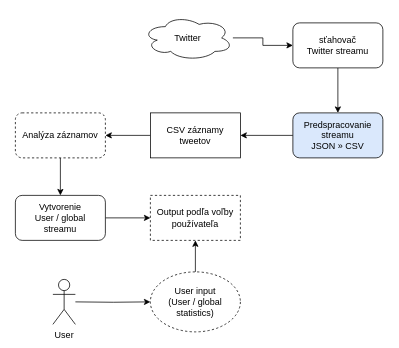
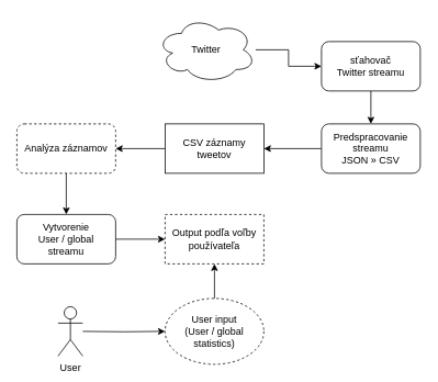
  <mxCell id="0" />
  <mxCell id="1" parent="0" />
  <mxCell id="2" value="" style="edgeStyle=orthogonalEdgeStyle;rounded=0;orthogonalLoop=1;jettySize=auto;html=1;" edge="1" parent="1" source="3" target="5"><mxGeometry relative="1" as="geometry" /></mxCell>
- <mxCell id="3" value="Twitter" style="ellipse;shape=cloud;whiteSpace=wrap;html=1;" vertex="1" parent="1"><mxGeometry x="190" y="20" width="120" height="60" as="geometry" /></mxCell>
+ <mxCell id="3" value="Twitter" style="ellipse;shape=cloud;whiteSpace=wrap;html=1;" vertex="1" parent="1"><mxGeometry x="190" y="20" width="120" height="80" as="geometry" /></mxCell>
  <mxCell id="4" value="" style="edgeStyle=orthogonalEdgeStyle;rounded=0;orthogonalLoop=1;jettySize=auto;html=1;" edge="1" parent="1" source="5" target="7"><mxGeometry relative="1" as="geometry" /></mxCell>
- <mxCell id="5" value="sťahovač &lt;br&gt;Twitter streamu" style="rounded=1;whiteSpace=wrap;html=1;" vertex="1" parent="1"><mxGeometry x="390" y="30" width="120" height="60" as="geometry" /></mxCell>
+ <mxCell id="5" value="sťahovač &lt;br&gt;Twitter streamu" style="rounded=1;whiteSpace=wrap;html=1;" vertex="1" parent="1"><mxGeometry x="390" y="50" width="120" height="60" as="geometry" /></mxCell>
  <mxCell id="6" value="" style="edgeStyle=orthogonalEdgeStyle;rounded=0;orthogonalLoop=1;jettySize=auto;html=1;" edge="1" parent="1" source="7" target="9"><mxGeometry relative="1" as="geometry" /></mxCell>
- <mxCell id="7" value="Predspracovanie streamu&lt;br&gt;JSON&amp;nbsp;» CSV" style="rounded=1;whiteSpace=wrap;html=1;fillColor=#dae8fc;" vertex="1" parent="1"><mxGeometry x="390" y="150" width="120" height="60" as="geometry" /></mxCell>
+ <mxCell id="7" value="Predspracovanie streamu&lt;br&gt;JSON&amp;nbsp;» CSV" style="rounded=1;whiteSpace=wrap;html=1;" vertex="1" parent="1"><mxGeometry x="390" y="150" width="120" height="60" as="geometry" /></mxCell>
  <mxCell id="8" value="" style="edgeStyle=orthogonalEdgeStyle;rounded=0;orthogonalLoop=1;jettySize=auto;html=1;" edge="1" parent="1" source="9" target="15"><mxGeometry relative="1" as="geometry" /></mxCell>
  <mxCell id="9" value="CSV záznamy&lt;br&gt;tweetov" style="rounded=0;whiteSpace=wrap;html=1;" vertex="1" parent="1"><mxGeometry x="200" y="150" width="120" height="60" as="geometry" /></mxCell>
  <mxCell id="10" value="" style="edgeStyle=orthogonalEdgeStyle;rounded=0;orthogonalLoop=1;jettySize=auto;html=1;" edge="1" parent="1" target="13"><mxGeometry relative="1" as="geometry"><mxPoint x="100" y="402" as="sourcePoint" /></mxGeometry></mxCell>
  <mxCell id="11" value="User" style="shape=umlActor;verticalLabelPosition=bottom;verticalAlign=top;html=1;outlineConnect=0;" vertex="1" parent="1"><mxGeometry x="70" y="372" width="30" height="60" as="geometry" /></mxCell>
  <mxCell id="12" value="" style="edgeStyle=orthogonalEdgeStyle;rounded=0;orthogonalLoop=1;jettySize=auto;html=1;" edge="1" parent="1" source="13" target="18"><mxGeometry relative="1" as="geometry" /></mxCell>
  <mxCell id="13" value="User input&lt;br&gt;(User / global&lt;br&gt;statistics)" style="ellipse;whiteSpace=wrap;html=1;dashed=1;" vertex="1" parent="1"><mxGeometry x="200" y="362" width="120" height="80" as="geometry" /></mxCell>
  <mxCell id="14" value="" style="edgeStyle=orthogonalEdgeStyle;rounded=0;orthogonalLoop=1;jettySize=auto;html=1;" edge="1" parent="1" source="15" target="17"><mxGeometry relative="1" as="geometry" /></mxCell>
  <mxCell id="15" value="Analýza záznamov" style="rounded=1;whiteSpace=wrap;html=1;dashed=1;" vertex="1" parent="1"><mxGeometry x="20" y="150" width="120" height="60" as="geometry" /></mxCell>
  <mxCell id="16" value="" style="edgeStyle=orthogonalEdgeStyle;rounded=0;orthogonalLoop=1;jettySize=auto;html=1;" edge="1" parent="1" source="17" target="18"><mxGeometry relative="1" as="geometry" /></mxCell>
  <mxCell id="17" value="Vytvorenie &lt;br&gt;User / global&lt;br&gt;streamu" style="whiteSpace=wrap;html=1;rounded=1;" vertex="1" parent="1"><mxGeometry x="20" y="260" width="120" height="60" as="geometry" /></mxCell>
  <mxCell id="18" value="Output podľa voľby používateľa" style="whiteSpace=wrap;html=1;rounded=1;arcSize=0;dashed=1;" vertex="1" parent="1"><mxGeometry x="200" y="260" width="120" height="60" as="geometry" /></mxCell>
